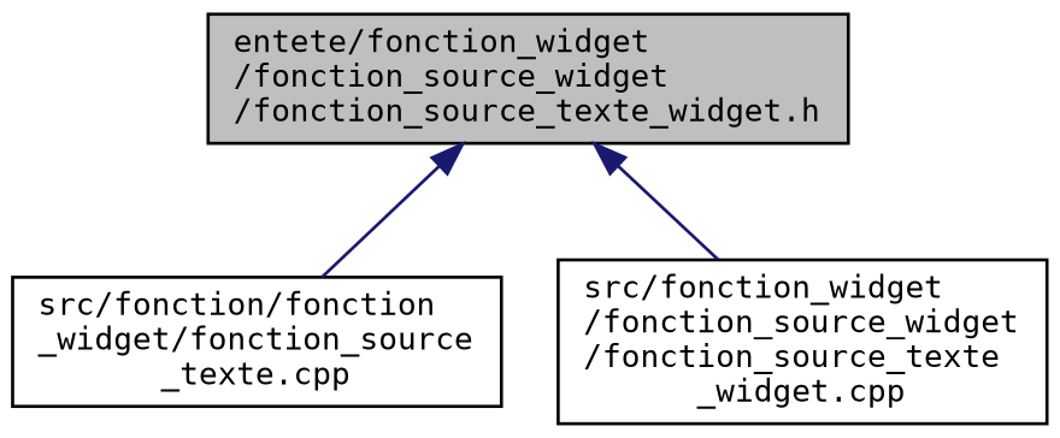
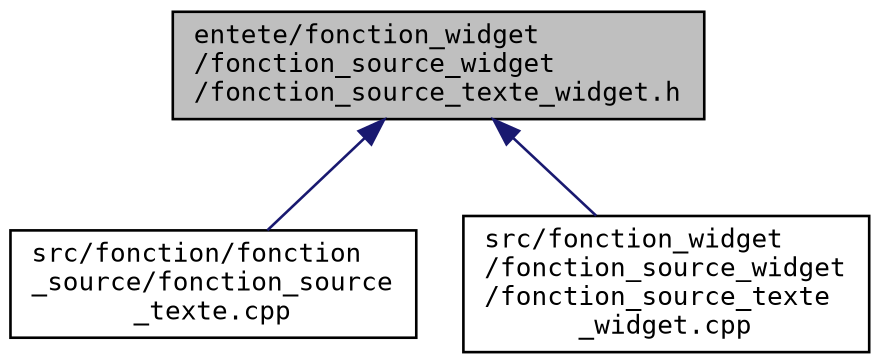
  digraph {
    fontname="DejaVu Sans Mono"
    node [color=black fillcolor=white fontname="DejaVu Sans Mono" fontsize=10 shape=record style=filled]
    edge [color=midnightblue dir=back fontname="DejaVu Sans Mono" fontsize=10 labelfontname=Helvetica labelfontsize=10 style=solid]
    n1 [fillcolor=grey75 fontcolor=black height=0.2 label="entete/fonction_widget\l/fonction_source_widget\l/fonction_source_texte_widget.h" width=0.4]
-   n2 [height=0.2 label="src/fonction/fonction\l_widget/fonction_source\l_texte.cpp" width=0.4]
+   n2 [height=0.2 label="src/fonction/fonction\l_source/fonction_source\l_texte.cpp" width=0.4]
    n3 [height=0.2 label="src/fonction_widget\l/fonction_source_widget\l/fonction_source_texte\l_widget.cpp" width=0.4]
    n1 -> n2
    n1 -> n3
  }
